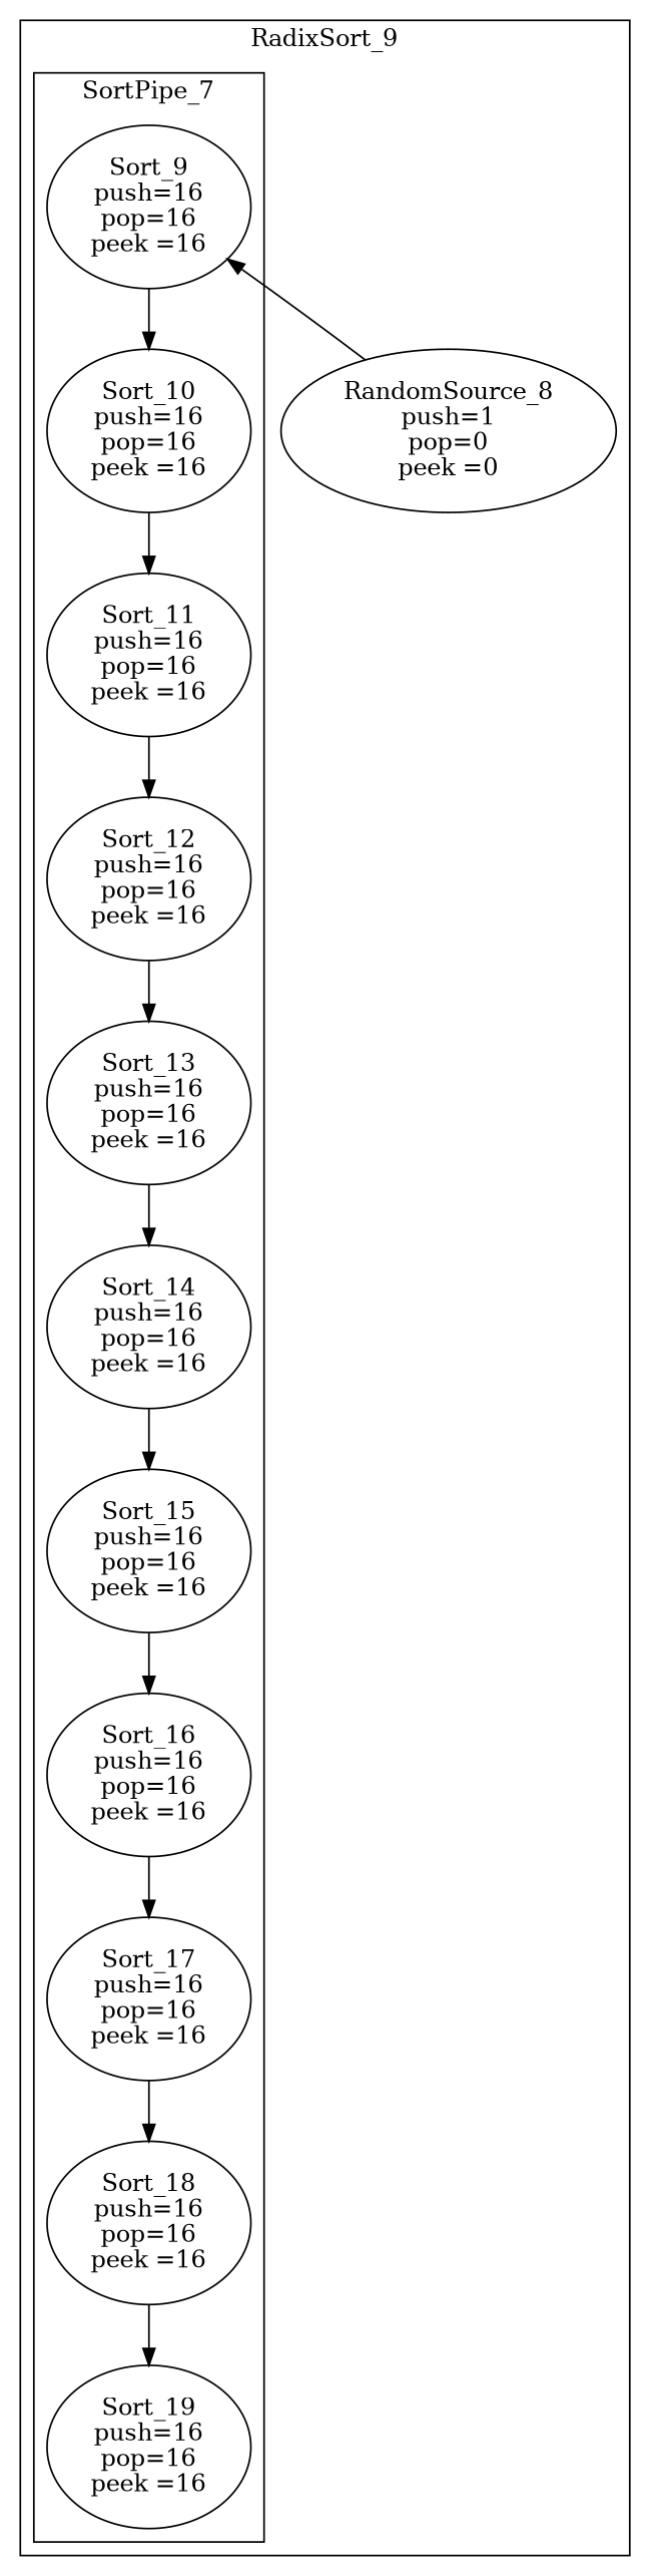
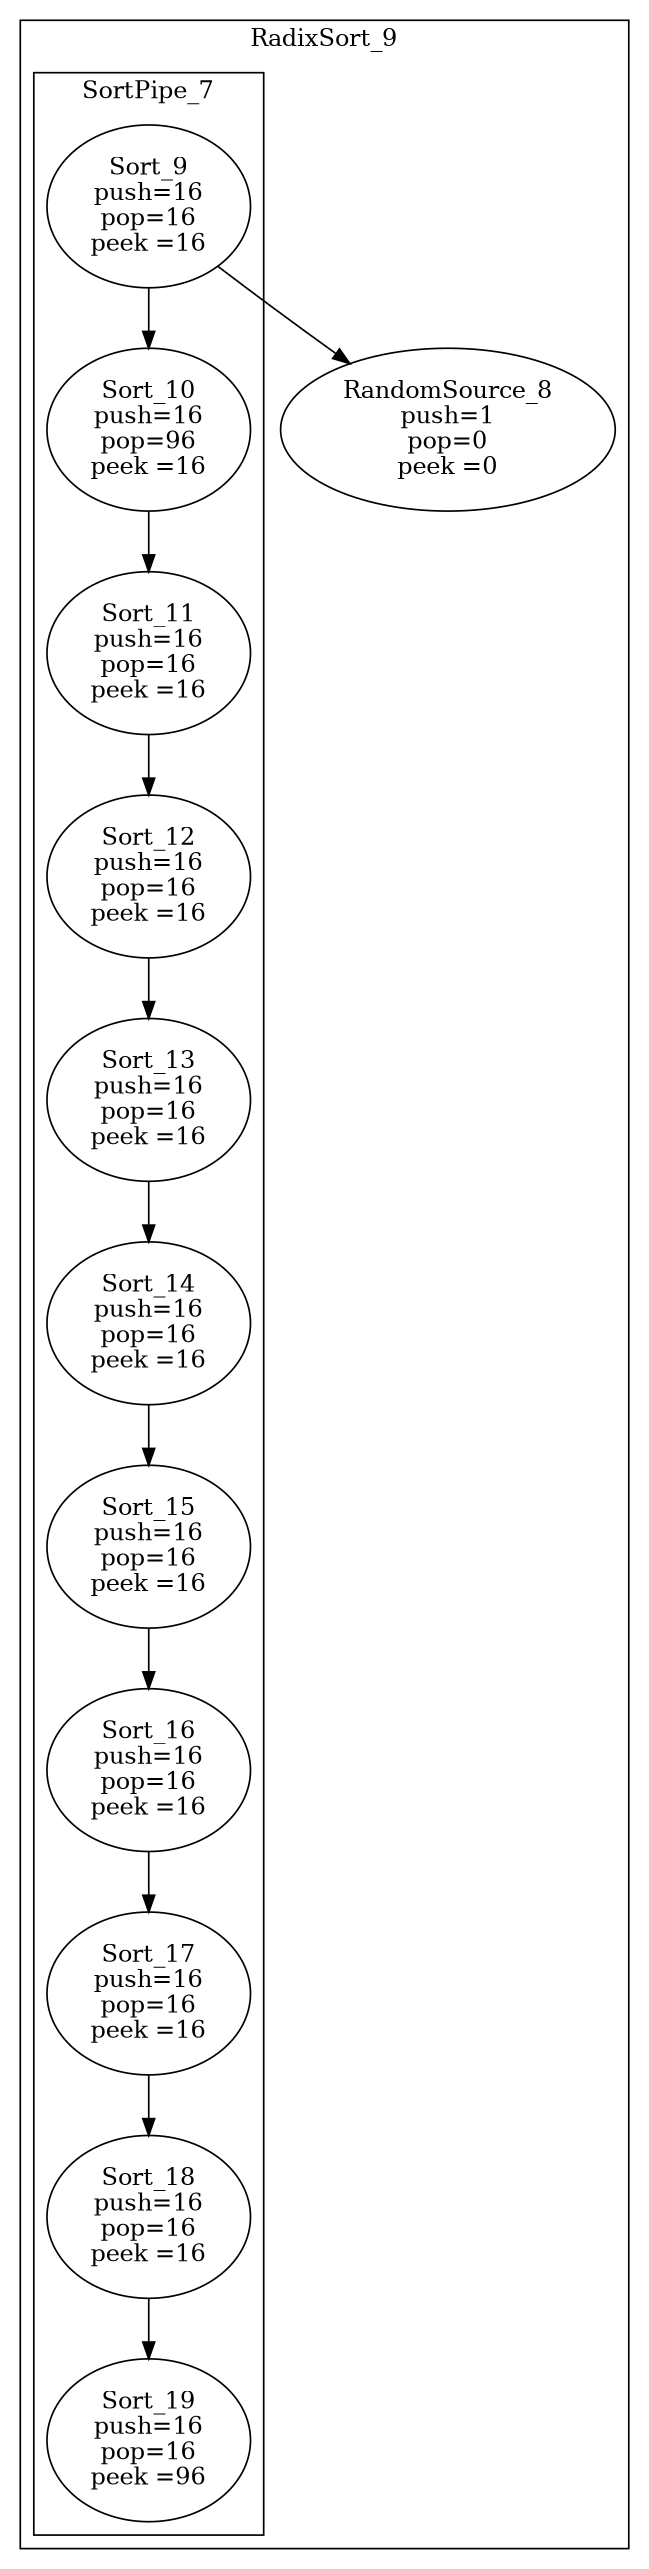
  digraph {
    n1 [label="Sort_9\npush=16\npop=16\npeek =16"]
-   n2 [label="Sort_10\npush=16\npop=16\npeek =16"]
+   n2 [label="Sort_10\npush=16\npop=96\npeek =16"]
    n3 [label="Sort_11\npush=16\npop=16\npeek =16"]
    n4 [label="Sort_12\npush=16\npop=16\npeek =16"]
    n5 [label="Sort_13\npush=16\npop=16\npeek =16"]
    n6 [label="Sort_14\npush=16\npop=16\npeek =16"]
    n7 [label="Sort_15\npush=16\npop=16\npeek =16"]
    n8 [label="Sort_16\npush=16\npop=16\npeek =16"]
    n9 [label="Sort_17\npush=16\npop=16\npeek =16"]
    n10 [label="Sort_18\npush=16\npop=16\npeek =16"]
-   n11 [label="Sort_19\npush=16\npop=16\npeek =16"]
+   n11 [label="Sort_19\npush=16\npop=16\npeek =96"]
    n12 [label="RandomSource_8\npush=1\npop=0\npeek =0"]
    subgraph cluster_1 {
      label=RadixSort_9
      n12
      subgraph cluster_2 {
        label=SortPipe_7
        n1
        n2
        n3
        n4
        n5
        n6
        n7
        n8
        n9
        n10
        n11
      }
    }
    n1 -> n2
    n2 -> n3
    n3 -> n4
    n4 -> n5
    n5 -> n6
    n6 -> n7
    n7 -> n8
    n8 -> n9
    n9 -> n10
    n10 -> n11
-   n12 -> n1
+   n1 -> n12
  }
